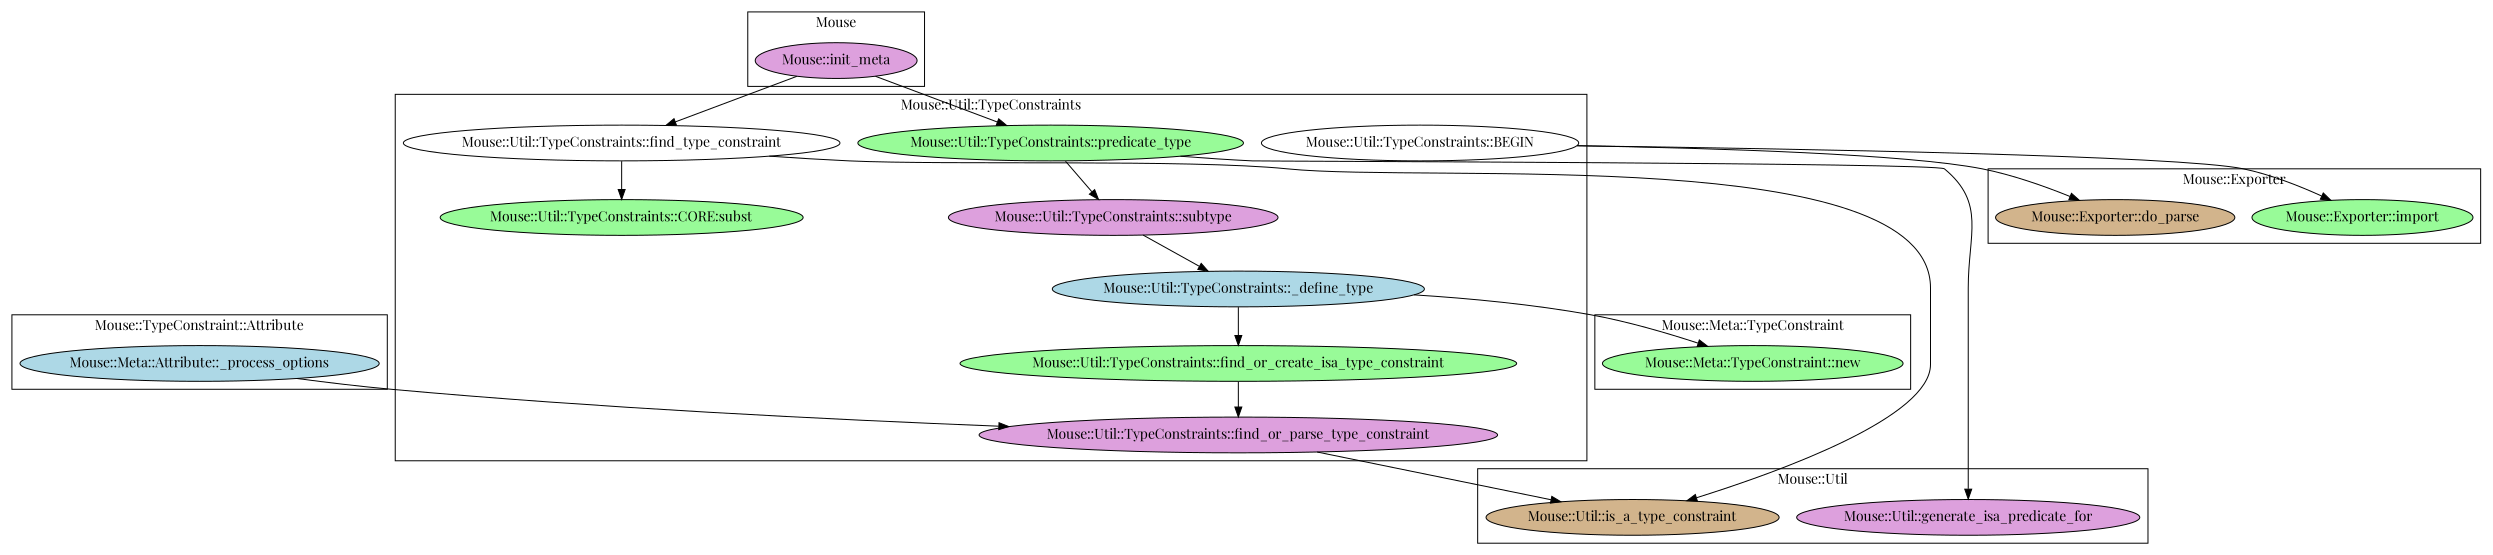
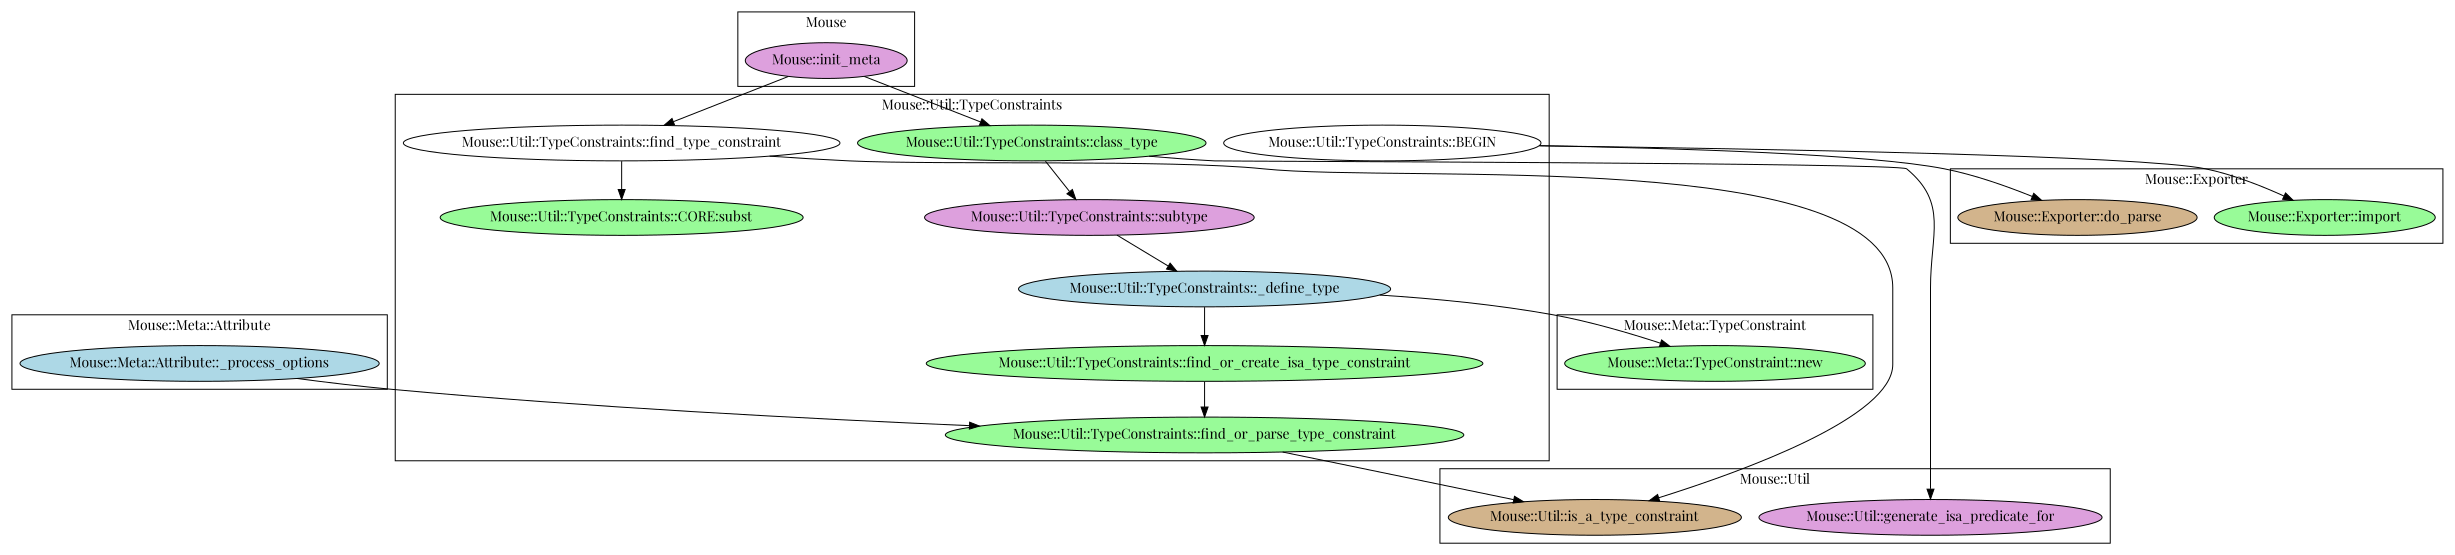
  digraph {
    fontname="Playfair Display"
    node [fillcolor=palegreen fontname="Playfair Display" style=filled]
    edge [fontname="Playfair Display"]
-   "Mouse::Util::TypeConstraints::class_type" [label="Mouse::Util::TypeConstraints::predicate_type"]
+   "Mouse::Util::TypeConstraints::class_type"
    "Mouse::Util::TypeConstraints::find_type_constraint" [fillcolor=white]
    "Mouse::Util::TypeConstraints::find_or_create_isa_type_constraint"
-   "Mouse::Util::TypeConstraints::find_or_parse_type_constraint" [fillcolor=plum]
+   "Mouse::Util::TypeConstraints::find_or_parse_type_constraint"
    "Mouse::Util::TypeConstraints::BEGIN" [fillcolor=white]
    "Mouse::Util::TypeConstraints::subtype" [fillcolor=plum]
    "Mouse::Util::TypeConstraints::CORE:subst"
    "Mouse::Util::TypeConstraints::_define_type" [fillcolor=lightblue]
    "Mouse::Meta::Attribute::_process_options" [fillcolor=lightblue]
    "Mouse::Exporter::import"
    n11 [fillcolor=tan label="Mouse::Exporter::do_parse"]
    "Mouse::Meta::TypeConstraint::new"
    "Mouse::init_meta" [fillcolor=plum]
    "Mouse::Util::is_a_type_constraint" [fillcolor=tan]
    "Mouse::Util::generate_isa_predicate_for" [fillcolor=plum]
    subgraph cluster_1 {
      label="Mouse::Util::TypeConstraints"
      "Mouse::Util::TypeConstraints::class_type"
      "Mouse::Util::TypeConstraints::find_type_constraint"
      "Mouse::Util::TypeConstraints::find_or_create_isa_type_constraint"
      "Mouse::Util::TypeConstraints::find_or_parse_type_constraint"
      "Mouse::Util::TypeConstraints::BEGIN"
      "Mouse::Util::TypeConstraints::subtype"
      "Mouse::Util::TypeConstraints::CORE:subst"
      "Mouse::Util::TypeConstraints::_define_type"
    }
    subgraph cluster_2 {
-     label="Mouse::TypeConstraint::Attribute"
+     label="Mouse::Meta::Attribute"
      "Mouse::Meta::Attribute::_process_options"
    }
    subgraph cluster_3 {
      label="Mouse::Exporter"
      "Mouse::Exporter::import"
      n11
    }
    subgraph cluster_4 {
      label="Mouse::Meta::TypeConstraint"
      "Mouse::Meta::TypeConstraint::new"
    }
    subgraph cluster_5 {
      label=Mouse
      "Mouse::init_meta"
    }
    subgraph cluster_6 {
      label="Mouse::Util"
      "Mouse::Util::is_a_type_constraint"
      "Mouse::Util::generate_isa_predicate_for"
    }
    "Mouse::Util::TypeConstraints::class_type" -> "Mouse::Util::TypeConstraints::subtype"
    "Mouse::Util::TypeConstraints::class_type" -> "Mouse::Util::generate_isa_predicate_for"
    "Mouse::Util::TypeConstraints::find_type_constraint" -> "Mouse::Util::TypeConstraints::CORE:subst"
    "Mouse::Util::TypeConstraints::find_type_constraint" -> "Mouse::Util::is_a_type_constraint"
    "Mouse::Util::TypeConstraints::find_or_create_isa_type_constraint" -> "Mouse::Util::TypeConstraints::find_or_parse_type_constraint"
    "Mouse::Util::TypeConstraints::find_or_parse_type_constraint" -> "Mouse::Util::is_a_type_constraint"
    "Mouse::Util::TypeConstraints::BEGIN" -> "Mouse::Exporter::import"
    "Mouse::Util::TypeConstraints::BEGIN" -> n11
    "Mouse::Util::TypeConstraints::subtype" -> "Mouse::Util::TypeConstraints::_define_type"
    "Mouse::Util::TypeConstraints::_define_type" -> "Mouse::Util::TypeConstraints::find_or_create_isa_type_constraint"
    "Mouse::Util::TypeConstraints::_define_type" -> "Mouse::Meta::TypeConstraint::new"
    "Mouse::Meta::Attribute::_process_options" -> "Mouse::Util::TypeConstraints::find_or_parse_type_constraint"
    "Mouse::init_meta" -> "Mouse::Util::TypeConstraints::class_type"
    "Mouse::init_meta" -> "Mouse::Util::TypeConstraints::find_type_constraint"
  }
